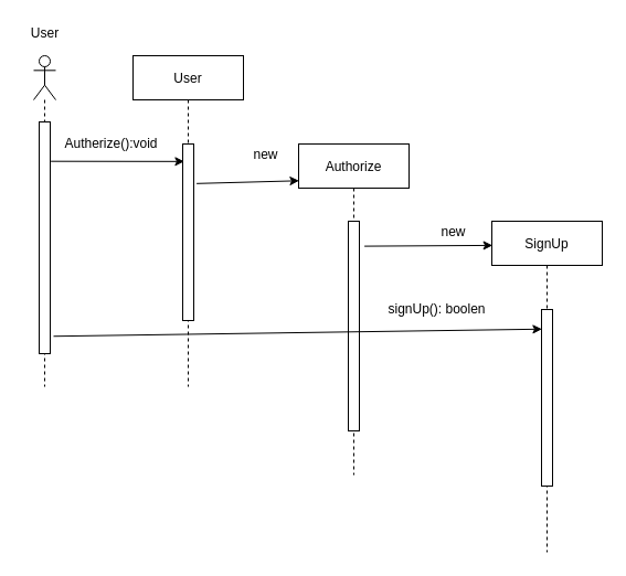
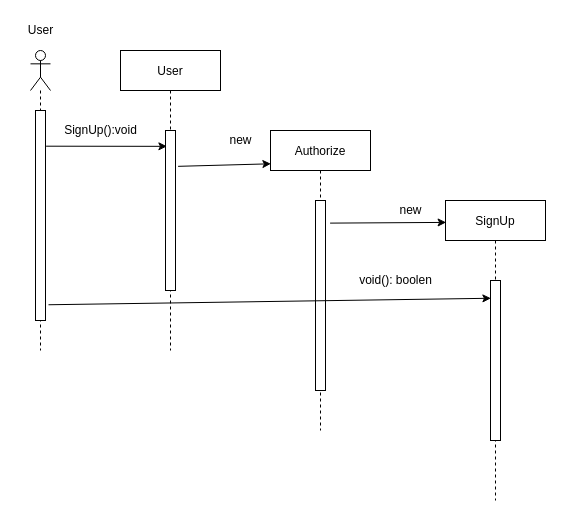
  <mxCell id="0" />
  <mxCell id="1" parent="0" />
  <mxCell id="2" value="Authorize" style="shape=umlLifeline;perimeter=lifelinePerimeter;container=1;collapsible=0;recursiveResize=0;rounded=0;shadow=0;strokeWidth=1;" vertex="1" parent="1"><mxGeometry x="270" y="130" width="100" height="300" as="geometry" /></mxCell>
  <mxCell id="3" value="" style="points=[];perimeter=orthogonalPerimeter;rounded=0;shadow=0;strokeWidth=1;" vertex="1" parent="2"><mxGeometry x="45" y="70" width="10" height="190" as="geometry" /></mxCell>
  <mxCell id="4" value="SignUp" style="shape=umlLifeline;perimeter=lifelinePerimeter;container=1;collapsible=0;recursiveResize=0;rounded=0;shadow=0;strokeWidth=1;" vertex="1" parent="1"><mxGeometry x="445" y="200" width="100" height="300" as="geometry" /></mxCell>
  <mxCell id="5" value="" style="points=[];perimeter=orthogonalPerimeter;rounded=0;shadow=0;strokeWidth=1;" vertex="1" parent="4"><mxGeometry x="45" y="80" width="10" height="160" as="geometry" /></mxCell>
  <mxCell id="6" value="User" style="shape=umlLifeline;perimeter=lifelinePerimeter;container=1;collapsible=0;recursiveResize=0;rounded=0;shadow=0;strokeWidth=1;" vertex="1" parent="1"><mxGeometry x="120" y="50" width="100" height="300" as="geometry" /></mxCell>
  <mxCell id="7" value="" style="points=[];perimeter=orthogonalPerimeter;rounded=0;shadow=0;strokeWidth=1;" vertex="1" parent="6"><mxGeometry x="45" y="80" width="10" height="160" as="geometry" /></mxCell>
  <mxCell id="8" value="" style="shape=umlLifeline;participant=umlActor;perimeter=lifelinePerimeter;whiteSpace=wrap;html=1;container=1;collapsible=0;recursiveResize=0;verticalAlign=top;spacingTop=36;outlineConnect=0;" vertex="1" parent="1"><mxGeometry x="30" y="50" width="20" height="300" as="geometry" /></mxCell>
  <mxCell id="9" value="" style="html=1;points=[];perimeter=orthogonalPerimeter;" vertex="1" parent="8"><mxGeometry x="5" y="60" width="10" height="210" as="geometry" /></mxCell>
  <mxCell id="10" value="User" style="text;html=1;align=center;verticalAlign=middle;resizable=0;points=[];autosize=1;" vertex="1" parent="1"><mxGeometry x="20" y="20" width="40" height="20" as="geometry" /></mxCell>
  <mxCell id="11" value="" style="endArrow=classic;html=1;exitX=1.06;exitY=0.17;exitDx=0;exitDy=0;exitPerimeter=0;entryX=0.14;entryY=0.099;entryDx=0;entryDy=0;entryPerimeter=0;" edge="1" parent="1" source="9" target="7"><mxGeometry width="50" height="50" relative="1" as="geometry"><mxPoint x="470" y="290" as="sourcePoint" /><mxPoint x="520" y="240" as="targetPoint" /></mxGeometry></mxCell>
- <mxCell id="12" value="Autherize():void" style="text;html=1;align=center;verticalAlign=middle;resizable=0;points=[];autosize=1;" vertex="1" parent="1"><mxGeometry x="50" y="120" width="100" height="20" as="geometry" /></mxCell>
+ <mxCell id="12" value="SignUp():void" style="text;html=1;align=center;verticalAlign=middle;resizable=0;points=[];autosize=1;" vertex="1" parent="1"><mxGeometry x="50" y="120" width="100" height="20" as="geometry" /></mxCell>
  <mxCell id="13" value="" style="endArrow=classic;html=1;exitX=1.26;exitY=0.224;exitDx=0;exitDy=0;exitPerimeter=0;entryX=0.004;entryY=0.111;entryDx=0;entryDy=0;entryPerimeter=0;" edge="1" parent="1" source="7" target="2"><mxGeometry width="50" height="50" relative="1" as="geometry"><mxPoint x="470" y="290" as="sourcePoint" /><mxPoint x="520" y="240" as="targetPoint" /></mxGeometry></mxCell>
  <mxCell id="14" value="new" style="text;html=1;align=center;verticalAlign=middle;resizable=0;points=[];autosize=1;" vertex="1" parent="1"><mxGeometry x="220" y="130" width="40" height="20" as="geometry" /></mxCell>
  <mxCell id="15" value="" style="endArrow=classic;html=1;exitX=1.46;exitY=0.119;exitDx=0;exitDy=0;exitPerimeter=0;entryX=0.006;entryY=0.073;entryDx=0;entryDy=0;entryPerimeter=0;" edge="1" parent="1" source="3" target="4"><mxGeometry width="50" height="50" relative="1" as="geometry"><mxPoint x="470" y="290" as="sourcePoint" /><mxPoint x="520" y="240" as="targetPoint" /></mxGeometry></mxCell>
  <mxCell id="16" value="new" style="text;html=1;align=center;verticalAlign=middle;resizable=0;points=[];autosize=1;" vertex="1" parent="1"><mxGeometry x="390" y="200" width="40" height="20" as="geometry" /></mxCell>
  <mxCell id="17" value="" style="endArrow=classic;html=1;exitX=1.3;exitY=0.925;exitDx=0;exitDy=0;exitPerimeter=0;entryX=0.04;entryY=0.111;entryDx=0;entryDy=0;entryPerimeter=0;" edge="1" parent="1" source="9" target="5"><mxGeometry width="50" height="50" relative="1" as="geometry"><mxPoint x="470" y="290" as="sourcePoint" /><mxPoint x="520" y="240" as="targetPoint" /><Array as="points" /></mxGeometry></mxCell>
- <mxCell id="18" value="signUp(): boolen" style="text;html=1;align=center;verticalAlign=middle;resizable=0;points=[];autosize=1;" vertex="1" parent="1"><mxGeometry x="345" y="270" width="100" height="20" as="geometry" /></mxCell>
+ <mxCell id="18" value="void(): boolen" style="text;html=1;align=center;verticalAlign=middle;resizable=0;points=[];autosize=1;" vertex="1" parent="1"><mxGeometry x="345" y="270" width="100" height="20" as="geometry" /></mxCell>
